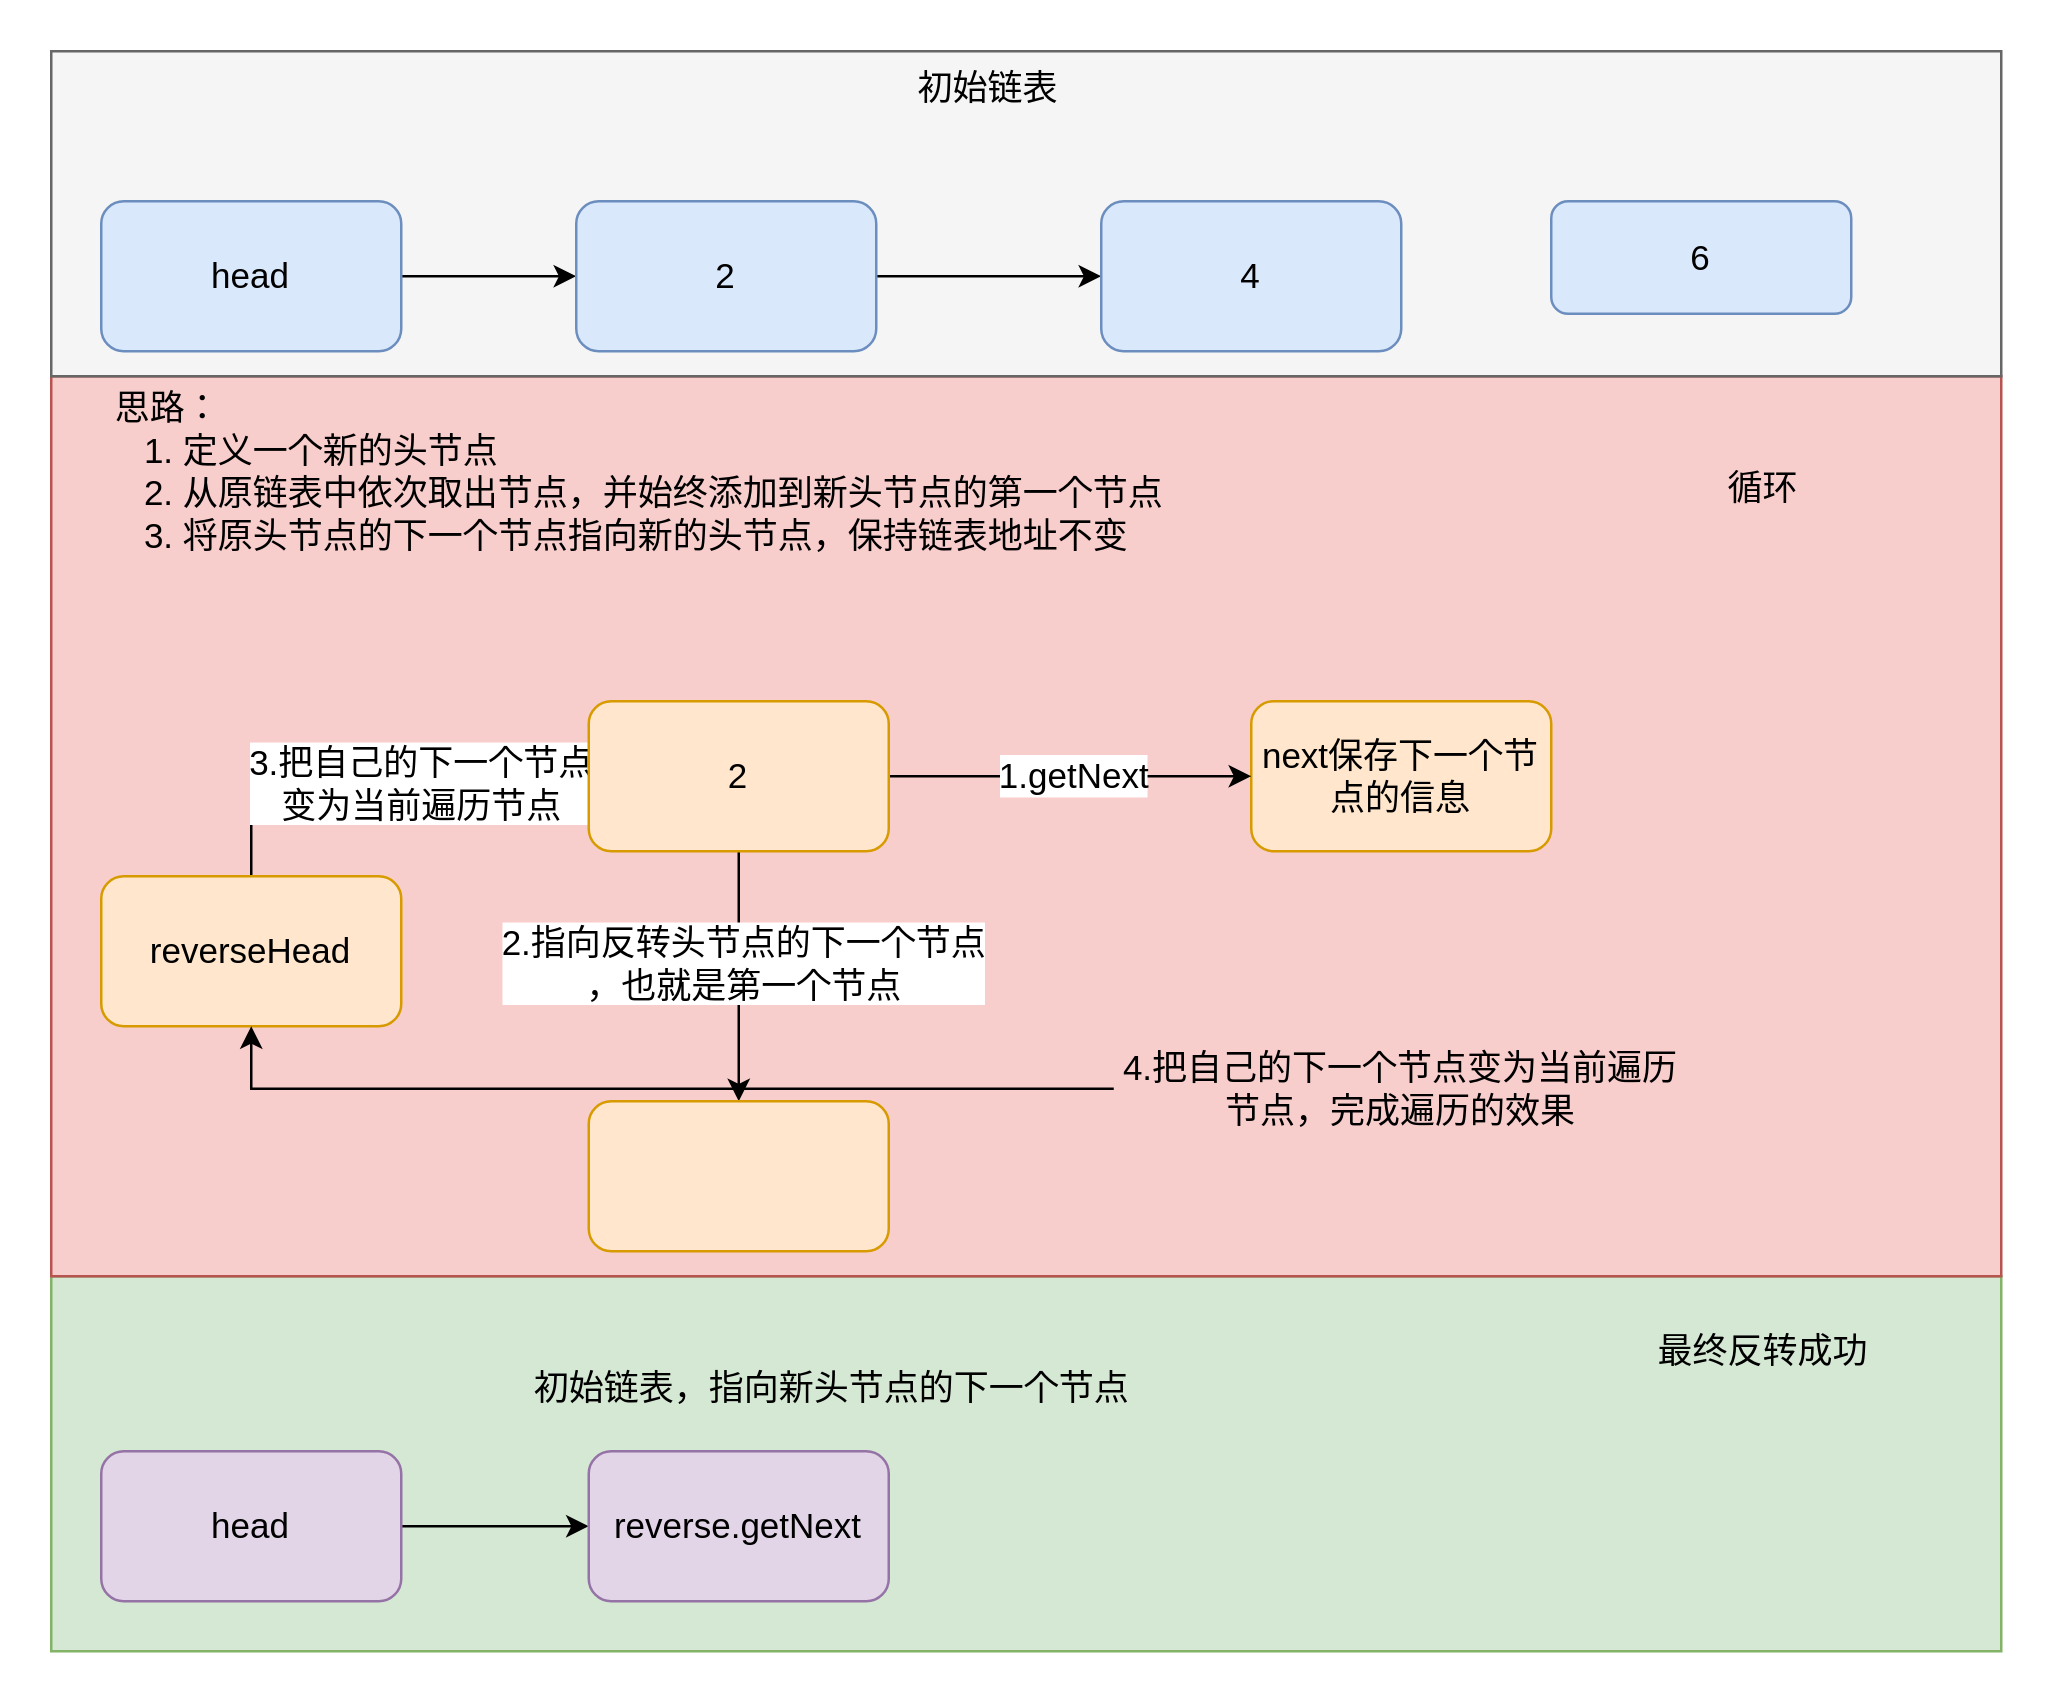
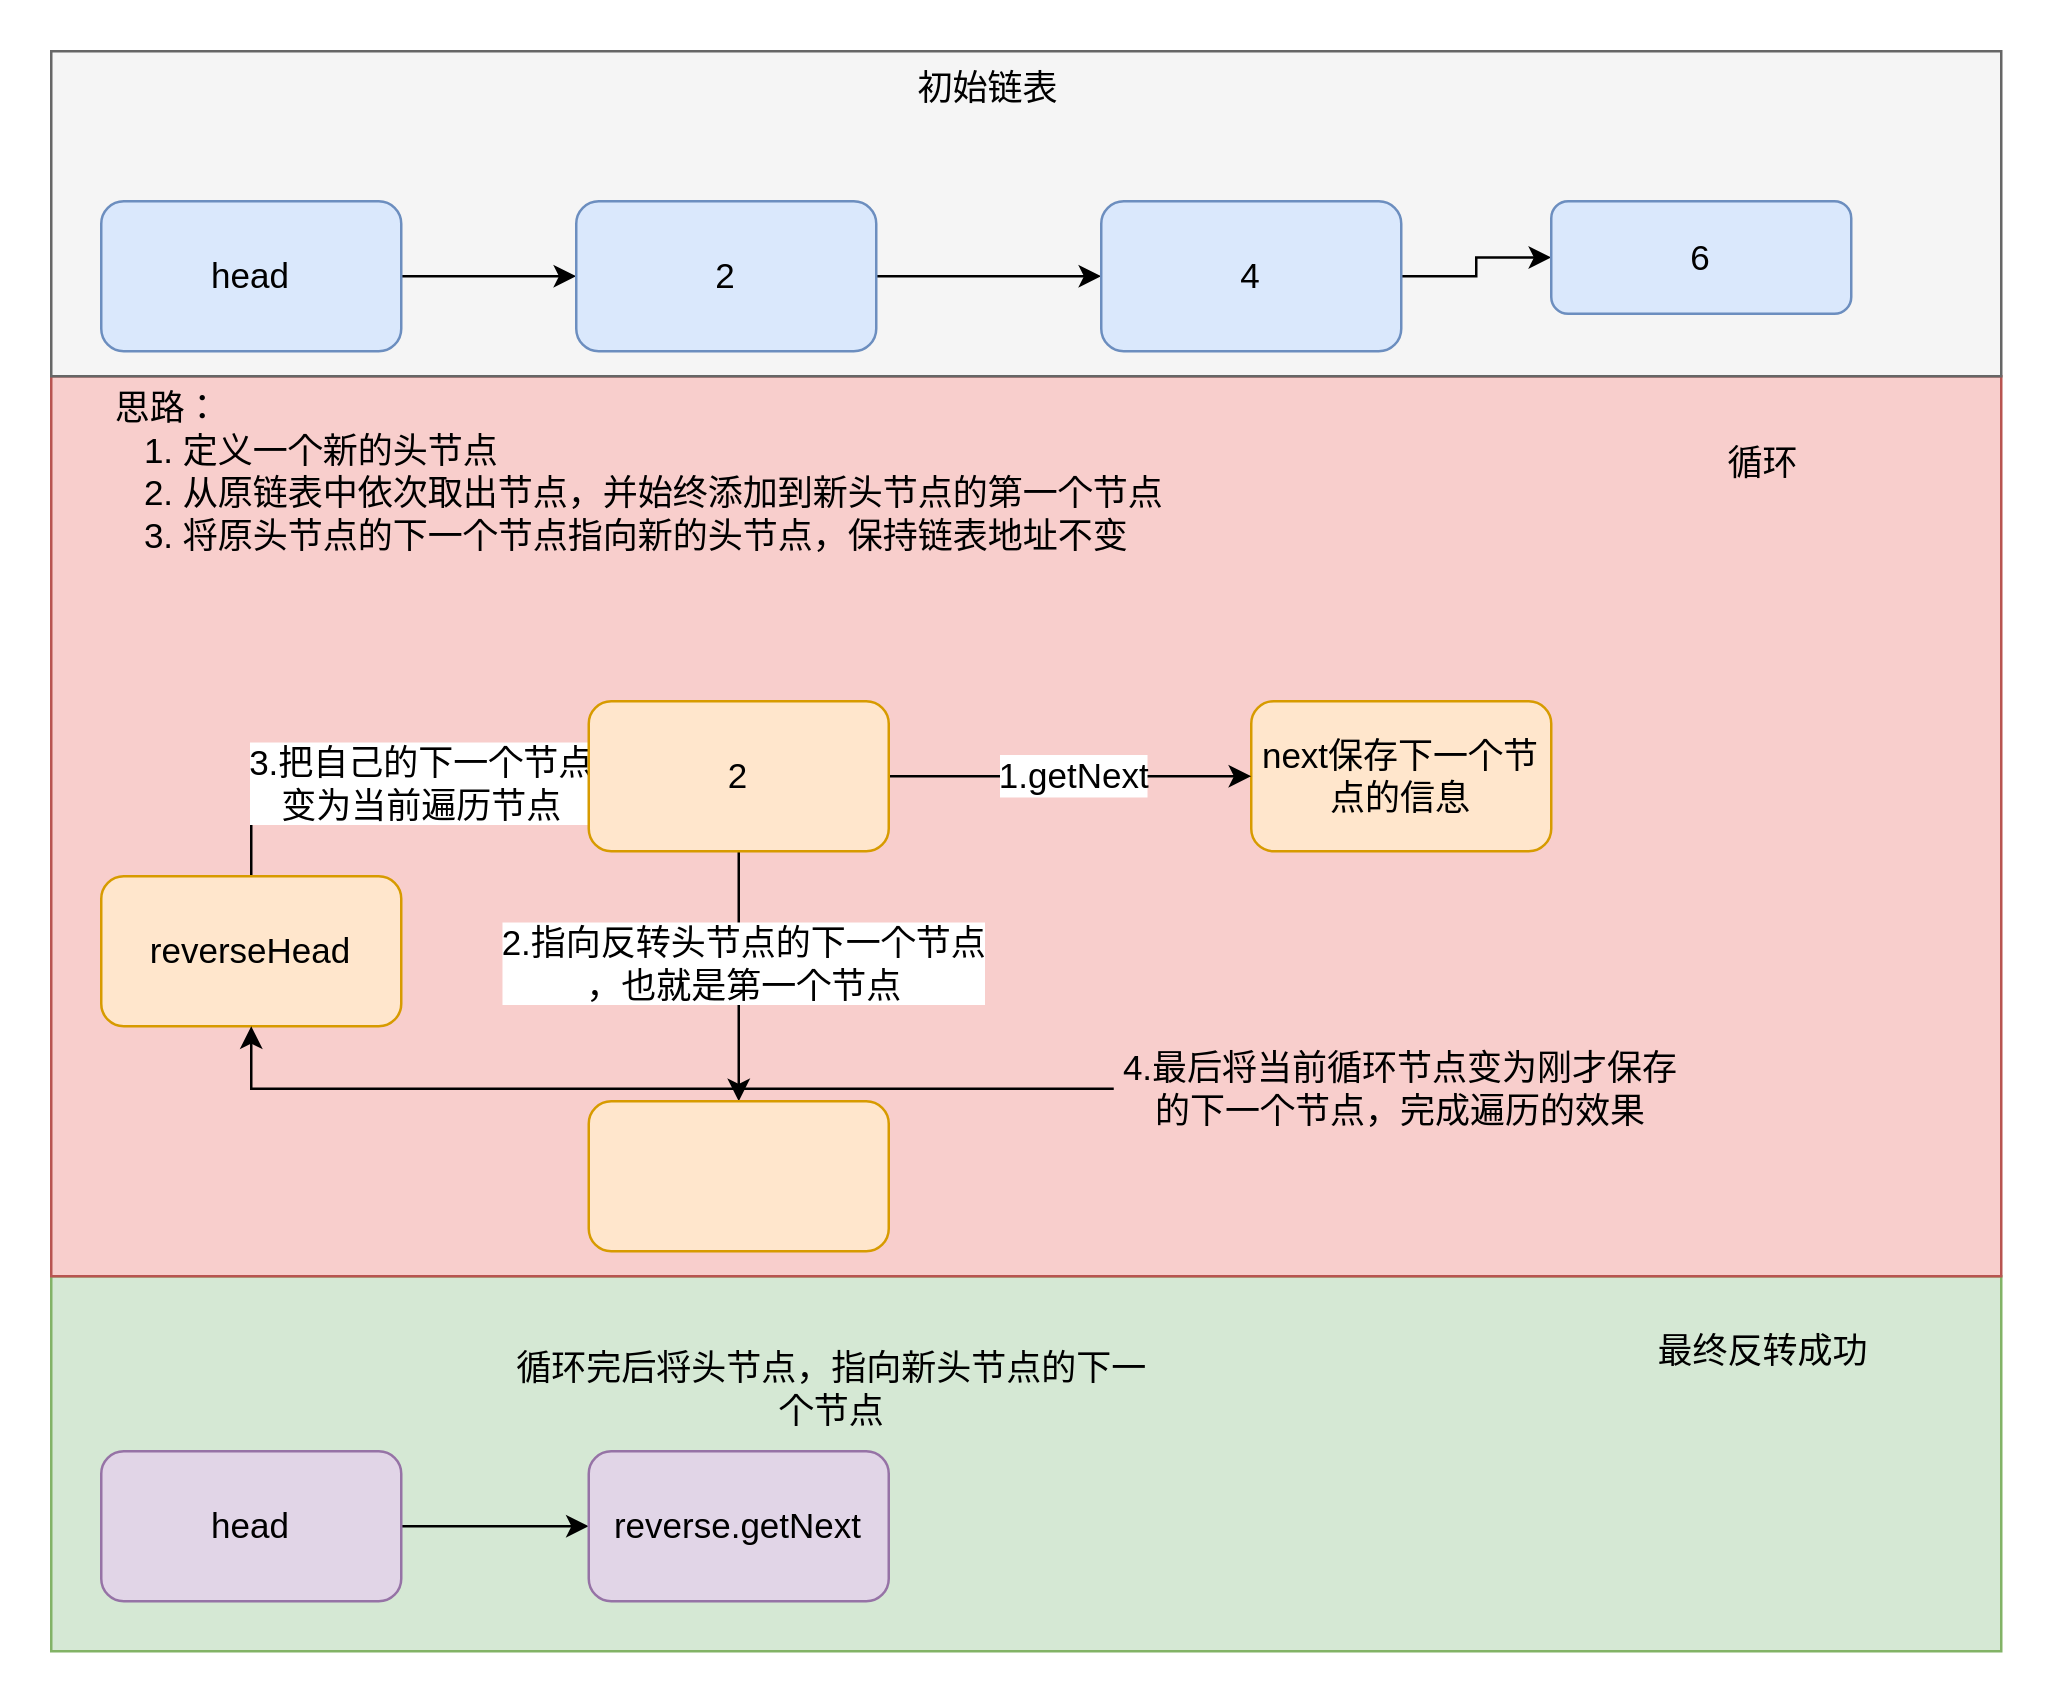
  <mxCell id="0" />
  <mxCell id="1" parent="0" />
  <mxCell id="2" value="" style="rounded=0;whiteSpace=wrap;html=1;fontSize=14;fillColor=#d5e8d4;strokeColor=#82b366;" vertex="1" parent="1"><mxGeometry x="20" y="510" width="780" height="150" as="geometry" /></mxCell>
  <mxCell id="3" value="" style="rounded=0;whiteSpace=wrap;html=1;fontSize=14;fillColor=#f8cecc;strokeColor=#b85450;" vertex="1" parent="1"><mxGeometry x="20" y="150" width="780" height="360" as="geometry" /></mxCell>
  <mxCell id="4" value="" style="rounded=0;whiteSpace=wrap;html=1;fontSize=14;fillColor=#f5f5f5;fontColor=#333333;strokeColor=#666666;" vertex="1" parent="1"><mxGeometry x="20" y="20" width="780" height="130" as="geometry" /></mxCell>
  <mxCell id="5" style="edgeStyle=orthogonalEdgeStyle;rounded=0;orthogonalLoop=1;jettySize=auto;html=1;fontSize=14;" edge="1" parent="1" source="6" target="8"><mxGeometry relative="1" as="geometry" /></mxCell>
  <mxCell id="6" value="head" style="rounded=1;whiteSpace=wrap;html=1;fontSize=14;fillColor=#dae8fc;strokeColor=#6c8ebf;" vertex="1" parent="1"><mxGeometry x="40" y="80" width="120" height="60" as="geometry" /></mxCell>
  <mxCell id="7" style="edgeStyle=orthogonalEdgeStyle;rounded=0;orthogonalLoop=1;jettySize=auto;html=1;fontSize=14;" edge="1" parent="1" source="8" target="10"><mxGeometry relative="1" as="geometry" /></mxCell>
  <mxCell id="8" value="2" style="rounded=1;whiteSpace=wrap;html=1;fontSize=14;fillColor=#dae8fc;strokeColor=#6c8ebf;" vertex="1" parent="1"><mxGeometry x="230" y="80" width="120" height="60" as="geometry" /></mxCell>
+ <mxCell id="9" style="edgeStyle=orthogonalEdgeStyle;rounded=0;orthogonalLoop=1;jettySize=auto;html=1;fontSize=14;" edge="1" parent="1" source="10" target="11"><mxGeometry relative="1" as="geometry" /></mxCell>
  <mxCell id="10" value="4" style="rounded=1;whiteSpace=wrap;html=1;fontSize=14;fillColor=#dae8fc;strokeColor=#6c8ebf;" vertex="1" parent="1"><mxGeometry x="440" y="80" width="120" height="60" as="geometry" /></mxCell>
  <mxCell id="11" value="6" style="rounded=1;whiteSpace=wrap;html=1;fontSize=14;fillColor=#dae8fc;strokeColor=#6c8ebf;" vertex="1" parent="1"><mxGeometry x="620" y="80" width="120" height="45" as="geometry" /></mxCell>
  <mxCell id="12" value="初始链表" style="text;html=1;strokeColor=none;fillColor=none;align=center;verticalAlign=middle;whiteSpace=wrap;rounded=0;fontSize=14;" vertex="1" parent="1"><mxGeometry x="360" y="20" width="70" height="30" as="geometry" /></mxCell>
  <mxCell id="13" value="&lt;div style=&quot;font-size: 14px;&quot;&gt;&amp;nbsp; &amp;nbsp; &amp;nbsp;&lt;/div&gt;&lt;div style=&quot;font-size: 14px;&quot;&gt;&amp;nbsp;思路：&lt;/div&gt;&lt;div style=&quot;font-size: 14px;&quot;&gt;&amp;nbsp; &amp;nbsp; 1. 定义一个新的头节点&lt;/div&gt;&lt;div style=&quot;font-size: 14px;&quot;&gt;&amp;nbsp; &amp;nbsp; 2. 从原链表中依次取出节点，并始终添加到新头节点的第一个节点&lt;/div&gt;&lt;div style=&quot;font-size: 14px;&quot;&gt;&amp;nbsp; &amp;nbsp; 3. 将原头节点的下一个节点指向新的头节点，保持链表地址不变&lt;/div&gt;" style="text;html=1;strokeColor=none;fillColor=none;align=left;verticalAlign=middle;whiteSpace=wrap;rounded=0;fontSize=14;" vertex="1" parent="1"><mxGeometry x="40" y="120" width="510" height="120" as="geometry" /></mxCell>
  <mxCell id="14" style="edgeStyle=orthogonalEdgeStyle;rounded=0;orthogonalLoop=1;jettySize=auto;html=1;entryX=0;entryY=0.5;entryDx=0;entryDy=0;fontSize=14;" edge="1" parent="1" source="16" target="22"><mxGeometry relative="1" as="geometry"><Array as="points"><mxPoint x="100" y="310" /></Array></mxGeometry></mxCell>
  <mxCell id="15" value="3.把自己的下一个节点&lt;br style=&quot;font-size: 14px;&quot;&gt;变为当前遍历节点" style="edgeLabel;html=1;align=center;verticalAlign=middle;resizable=0;points=[];fontSize=14;" vertex="1" connectable="0" parent="14"><mxGeometry x="0.223" y="-2" relative="1" as="geometry"><mxPoint as="offset" /></mxGeometry></mxCell>
  <mxCell id="16" value="reverseHead" style="rounded=1;whiteSpace=wrap;html=1;fontSize=14;fillColor=#ffe6cc;strokeColor=#d79b00;" vertex="1" parent="1"><mxGeometry x="40" y="350" width="120" height="60" as="geometry" /></mxCell>
  <mxCell id="17" value="next保存下一个节点的信息" style="rounded=1;whiteSpace=wrap;html=1;fontSize=14;fillColor=#ffe6cc;strokeColor=#d79b00;" vertex="1" parent="1"><mxGeometry x="500" y="280" width="120" height="60" as="geometry" /></mxCell>
  <mxCell id="18" style="edgeStyle=orthogonalEdgeStyle;rounded=0;orthogonalLoop=1;jettySize=auto;html=1;fontSize=14;" edge="1" parent="1" source="22" target="17"><mxGeometry relative="1" as="geometry" /></mxCell>
  <mxCell id="19" value="1.getNext" style="edgeLabel;html=1;align=center;verticalAlign=middle;resizable=0;points=[];fontSize=14;" vertex="1" connectable="0" parent="18"><mxGeometry x="0.007" y="1" relative="1" as="geometry"><mxPoint as="offset" /></mxGeometry></mxCell>
  <mxCell id="20" style="edgeStyle=orthogonalEdgeStyle;rounded=0;orthogonalLoop=1;jettySize=auto;html=1;entryX=0.5;entryY=0;entryDx=0;entryDy=0;fontSize=14;" edge="1" parent="1" source="22" target="23"><mxGeometry relative="1" as="geometry" /></mxCell>
  <mxCell id="21" value="2.指向反转头节点的下一个节点&lt;br style=&quot;font-size: 14px;&quot;&gt;，也就是第一个节点" style="edgeLabel;html=1;align=center;verticalAlign=middle;resizable=0;points=[];fontSize=14;" vertex="1" connectable="0" parent="20"><mxGeometry x="-0.12" y="1" relative="1" as="geometry"><mxPoint as="offset" /></mxGeometry></mxCell>
  <mxCell id="22" value="2" style="rounded=1;whiteSpace=wrap;html=1;fontSize=14;fillColor=#ffe6cc;strokeColor=#d79b00;" vertex="1" parent="1"><mxGeometry x="235" y="280" width="120" height="60" as="geometry" /></mxCell>
  <mxCell id="23" value="" style="rounded=1;whiteSpace=wrap;html=1;fontSize=14;fillColor=#ffe6cc;strokeColor=#d79b00;" vertex="1" parent="1"><mxGeometry x="235" y="440" width="120" height="60" as="geometry" /></mxCell>
  <mxCell id="24" style="edgeStyle=orthogonalEdgeStyle;rounded=0;orthogonalLoop=1;jettySize=auto;html=1;fontSize=14;" edge="1" parent="1" source="25" target="16"><mxGeometry relative="1" as="geometry" /></mxCell>
- <mxCell id="25" value="4.把自己的下一个节点变为当前遍历节点，完成遍历的效果" style="text;html=1;strokeColor=none;fillColor=none;align=center;verticalAlign=middle;whiteSpace=wrap;rounded=0;fontSize=14;" vertex="1" parent="1"><mxGeometry x="445" y="420" width="230" height="30" as="geometry" /></mxCell>
+ <mxCell id="25" value="4.最后将当前循环节点变为刚才保存的下一个节点，完成遍历的效果" style="text;html=1;strokeColor=none;fillColor=none;align=center;verticalAlign=middle;whiteSpace=wrap;rounded=0;fontSize=14;" vertex="1" parent="1"><mxGeometry x="445" y="420" width="230" height="30" as="geometry" /></mxCell>
  <mxCell id="26" style="edgeStyle=orthogonalEdgeStyle;rounded=0;orthogonalLoop=1;jettySize=auto;html=1;entryX=0;entryY=0.5;entryDx=0;entryDy=0;fontSize=14;" edge="1" parent="1" source="27" target="28"><mxGeometry relative="1" as="geometry" /></mxCell>
  <mxCell id="27" value="head" style="rounded=1;whiteSpace=wrap;html=1;fontSize=14;fillColor=#e1d5e7;strokeColor=#9673a6;" vertex="1" parent="1"><mxGeometry x="40" y="580" width="120" height="60" as="geometry" /></mxCell>
  <mxCell id="28" value="reverse.getNext" style="rounded=1;whiteSpace=wrap;html=1;fontSize=14;fillColor=#e1d5e7;strokeColor=#9673a6;" vertex="1" parent="1"><mxGeometry x="235" y="580" width="120" height="60" as="geometry" /></mxCell>
- <mxCell id="29" value="初始链表，指向新头节点的下一个节点" style="text;html=1;strokeColor=none;fillColor=none;align=center;verticalAlign=middle;whiteSpace=wrap;rounded=0;fontSize=14;" vertex="1" parent="1"><mxGeometry x="200" y="540" width="265" height="30" as="geometry" /></mxCell>
- <mxCell id="30" value="循环" style="text;html=1;strokeColor=none;fillColor=none;align=center;verticalAlign=middle;whiteSpace=wrap;rounded=0;fontSize=14;" vertex="1" parent="1"><mxGeometry x="675" y="180" width="60" height="30" as="geometry" /></mxCell>
+ <mxCell id="29" value="循环完后将头节点，指向新头节点的下一个节点" style="text;html=1;strokeColor=none;fillColor=none;align=center;verticalAlign=middle;whiteSpace=wrap;rounded=0;fontSize=14;" vertex="1" parent="1"><mxGeometry x="200" y="540" width="265" height="30" as="geometry" /></mxCell>
+ <mxCell id="30" value="循环" style="text;html=1;strokeColor=none;fillColor=none;align=center;verticalAlign=middle;whiteSpace=wrap;rounded=0;fontSize=14;" vertex="1" parent="1"><mxGeometry x="675" y="170" width="60" height="30" as="geometry" /></mxCell>
  <mxCell id="31" value="最终反转成功" style="text;html=1;strokeColor=none;fillColor=none;align=center;verticalAlign=middle;whiteSpace=wrap;rounded=0;fontSize=14;" vertex="1" parent="1"><mxGeometry x="655" y="525" width="100" height="30" as="geometry" /></mxCell>
